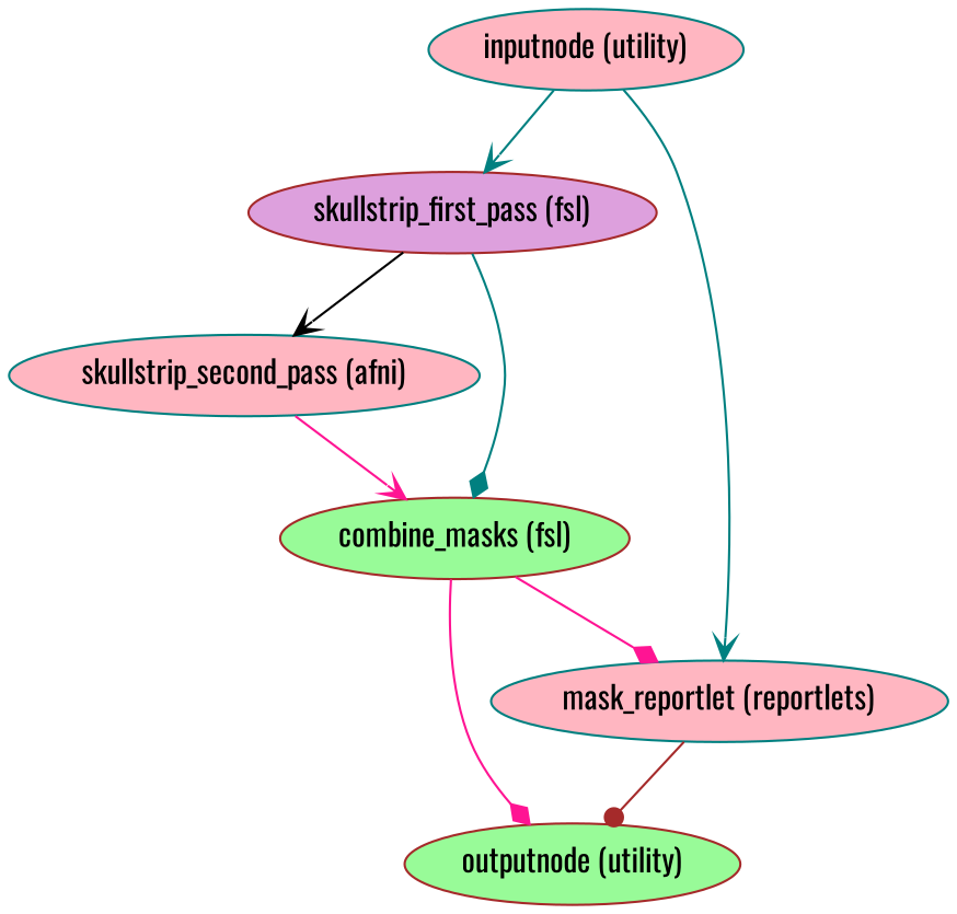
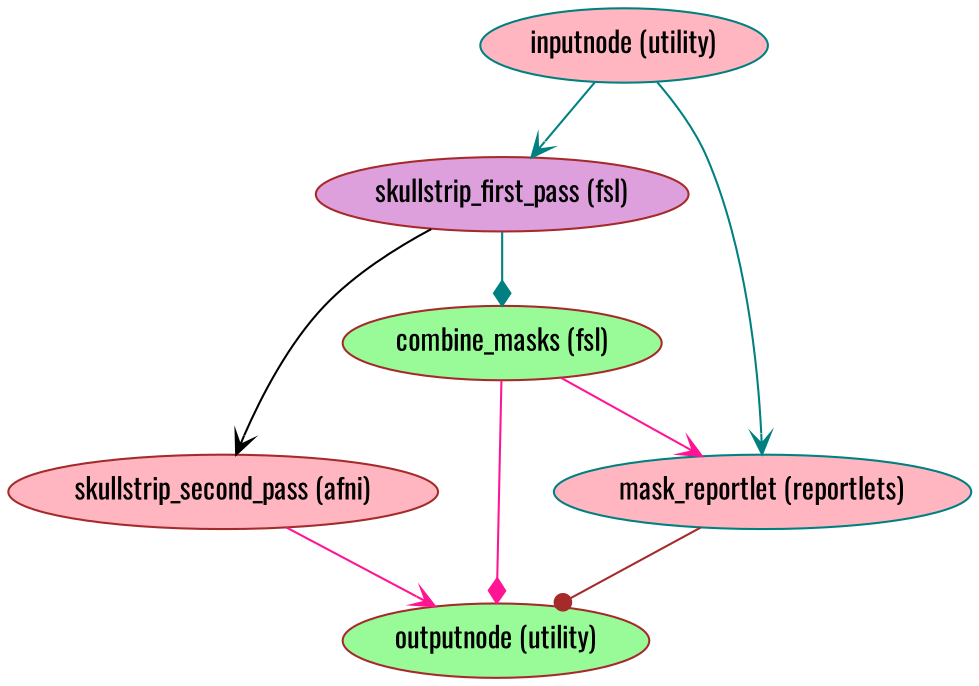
  strict digraph {
    fontname=Oswald
    node [color=brown fillcolor=lightpink fontname=Oswald style=filled]
    edge [arrowhead=vee color=teal fontname=Oswald]
    "inputnode (utility)" [color=teal]
    "skullstrip_first_pass (fsl)" [fillcolor=plum]
    "mask_reportlet (reportlets)" [color=teal]
-   "skullstrip_second_pass (afni)" [color=teal]
+   "skullstrip_second_pass (afni)"
    "combine_masks (fsl)" [fillcolor=palegreen]
    "outputnode (utility)" [fillcolor=palegreen]
    "inputnode (utility)" -> "skullstrip_first_pass (fsl)"
    "inputnode (utility)" -> "mask_reportlet (reportlets)"
    "skullstrip_first_pass (fsl)" -> "skullstrip_second_pass (afni)" [color=black]
    "skullstrip_first_pass (fsl)" -> "combine_masks (fsl)" [arrowhead=diamond]
    "mask_reportlet (reportlets)" -> "outputnode (utility)" [arrowhead=dot color=brown]
-   "skullstrip_second_pass (afni)" -> "combine_masks (fsl)" [color=deeppink]
-   "combine_masks (fsl)" -> "mask_reportlet (reportlets)" [arrowhead=diamond color=deeppink]
+   "skullstrip_second_pass (afni)" -> "outputnode (utility)" [color=deeppink]
+   "combine_masks (fsl)" -> "mask_reportlet (reportlets)" [color=deeppink]
    "combine_masks (fsl)" -> "outputnode (utility)" [arrowhead=diamond color=deeppink]
  }
